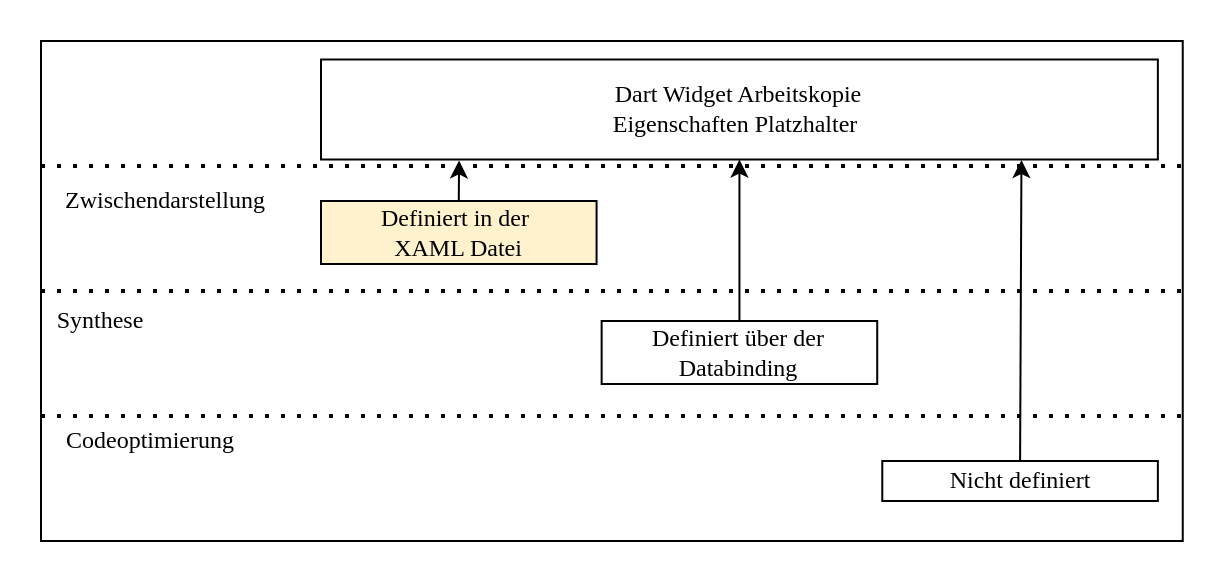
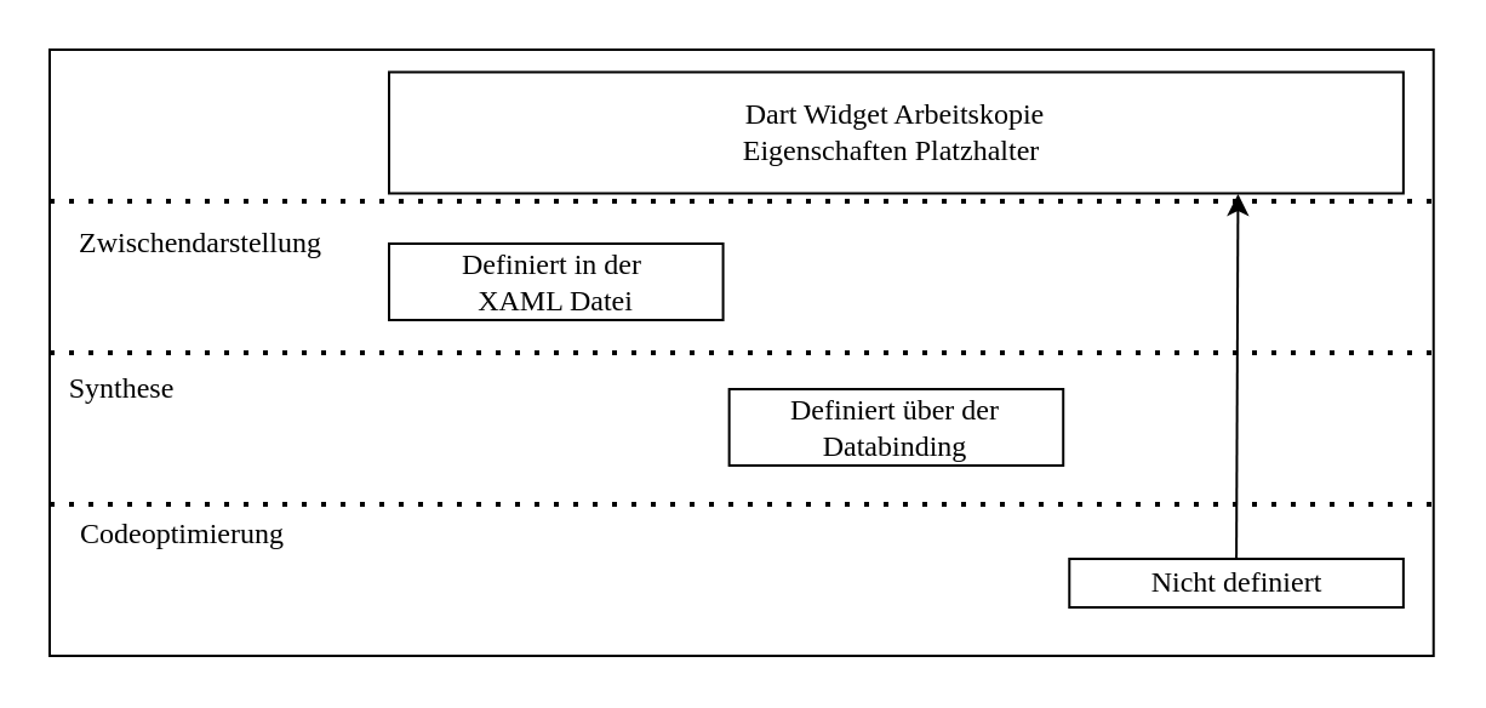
  <mxCell id="0" />
  <mxCell id="1" parent="0" />
  <mxCell id="2" value="" style="rounded=0;whiteSpace=wrap;html=1;fontFamily=Times New Roman;" parent="1" vertex="1"><mxGeometry x="20" y="20" width="570.87" height="250" as="geometry" /></mxCell>
  <mxCell id="3" value="Dart Widget Arbeitskopie&lt;br&gt;Eigenschaften Platzhalter&amp;nbsp;" style="rounded=0;whiteSpace=wrap;html=1;fontFamily=Times New Roman;" parent="1" vertex="1"><mxGeometry x="160" y="29.25" width="418.43" height="50" as="geometry" /></mxCell>
  <mxCell id="4" value="" style="endArrow=none;dashed=1;html=1;dashPattern=1 3;strokeWidth=2;exitX=0;exitY=0.25;exitDx=0;exitDy=0;entryX=1;entryY=0.25;entryDx=0;entryDy=0;fontFamily=Times New Roman;" parent="1" source="2" target="2" edge="1"><mxGeometry width="50" height="50" relative="1" as="geometry"><mxPoint x="370" y="580" as="sourcePoint" /><mxPoint x="420" y="530" as="targetPoint" /></mxGeometry></mxCell>
  <mxCell id="5" value="" style="endArrow=none;dashed=1;html=1;dashPattern=1 3;strokeWidth=2;exitX=0;exitY=0.5;exitDx=0;exitDy=0;entryX=1;entryY=0.5;entryDx=0;entryDy=0;fontFamily=Times New Roman;" parent="1" source="2" target="2" edge="1"><mxGeometry width="50" height="50" relative="1" as="geometry"><mxPoint x="120" y="560" as="sourcePoint" /><mxPoint x="170" y="510" as="targetPoint" /></mxGeometry></mxCell>
  <mxCell id="6" value="" style="endArrow=none;dashed=1;html=1;dashPattern=1 3;strokeWidth=2;exitX=0;exitY=0.75;exitDx=0;exitDy=0;entryX=1;entryY=0.75;entryDx=0;entryDy=0;fontFamily=Times New Roman;" parent="1" source="2" target="2" edge="1"><mxGeometry width="50" height="50" relative="1" as="geometry"><mxPoint x="150" y="590" as="sourcePoint" /><mxPoint x="200" y="540" as="targetPoint" /></mxGeometry></mxCell>
- <mxCell id="7" value="Definiert in der&amp;nbsp;&lt;br&gt;XAML Datei" style="rounded=0;whiteSpace=wrap;html=1;fontFamily=Times New Roman;fillColor=#fff2cc;" parent="1" vertex="1"><mxGeometry x="160" y="100" width="137.79" height="31.496" as="geometry" /></mxCell>
+ <mxCell id="7" value="Definiert in der&amp;nbsp;&lt;br&gt;XAML Datei" style="rounded=0;whiteSpace=wrap;html=1;fontFamily=Times New Roman;" parent="1" vertex="1"><mxGeometry x="160" y="100" width="137.79" height="31.496" as="geometry" /></mxCell>
  <mxCell id="8" value="Definiert über der&lt;br&gt;Databinding" style="rounded=0;whiteSpace=wrap;html=1;fontFamily=Times New Roman;" parent="1" vertex="1"><mxGeometry x="300.32" y="160" width="137.79" height="31.496" as="geometry" /></mxCell>
  <mxCell id="9" value="Nicht definiert" style="rounded=0;whiteSpace=wrap;html=1;fontFamily=Times New Roman;" parent="1" vertex="1"><mxGeometry x="440.64" y="230" width="137.795" height="20" as="geometry" /></mxCell>
- <mxCell id="10" value="" style="endArrow=classic;html=1;exitX=0.5;exitY=0;exitDx=0;exitDy=0;entryX=0.165;entryY=1.009;entryDx=0;entryDy=0;entryPerimeter=0;endFill=1;startArrow=none;startFill=0;fontFamily=Times New Roman;" parent="1" source="7" target="3" edge="1"><mxGeometry width="50" height="50" relative="1" as="geometry"><mxPoint x="198" y="499.25" as="sourcePoint" /><mxPoint x="248" y="449.25" as="targetPoint" /></mxGeometry></mxCell>
- <mxCell id="11" value="" style="endArrow=classic;html=1;exitX=0.5;exitY=0;exitDx=0;exitDy=0;entryX=0.5;entryY=1;entryDx=0;entryDy=0;endFill=1;startArrow=none;startFill=0;fontFamily=Times New Roman;" parent="1" source="8" target="3" edge="1"><mxGeometry width="50" height="50" relative="1" as="geometry"><mxPoint x="309.998" y="201.68" as="sourcePoint" /><mxPoint x="310.46" y="170" as="targetPoint" /></mxGeometry></mxCell>
  <mxCell id="12" value="" style="endArrow=classic;html=1;exitX=0.5;exitY=0;exitDx=0;exitDy=0;entryX=0.837;entryY=1.005;entryDx=0;entryDy=0;entryPerimeter=0;endFill=1;startArrow=none;startFill=0;fontFamily=Times New Roman;" parent="1" source="9" target="3" edge="1"><mxGeometry width="50" height="50" relative="1" as="geometry"><mxPoint x="509.297" y="292.25" as="sourcePoint" /><mxPoint x="509.3" y="169.25" as="targetPoint" /></mxGeometry></mxCell>
  <mxCell id="13" value="Synthese" style="text;html=1;strokeColor=none;fillColor=none;align=center;verticalAlign=middle;whiteSpace=wrap;rounded=0;fontFamily=Times New Roman;" parent="1" vertex="1"><mxGeometry x="30" y="150" width="40" height="20" as="geometry" /></mxCell>
  <mxCell id="14" value="Codeoptimierung" style="text;html=1;strokeColor=none;fillColor=none;align=center;verticalAlign=middle;whiteSpace=wrap;rounded=0;fontFamily=Times New Roman;" parent="1" vertex="1"><mxGeometry x="30" y="210" width="90" height="20" as="geometry" /></mxCell>
  <mxCell id="15" value="Zwischendarstellung" style="text;html=1;strokeColor=none;fillColor=none;align=center;verticalAlign=middle;whiteSpace=wrap;rounded=0;fontFamily=Times New Roman;" parent="1" vertex="1"><mxGeometry x="30" y="90" width="105" height="20" as="geometry" /></mxCell>
